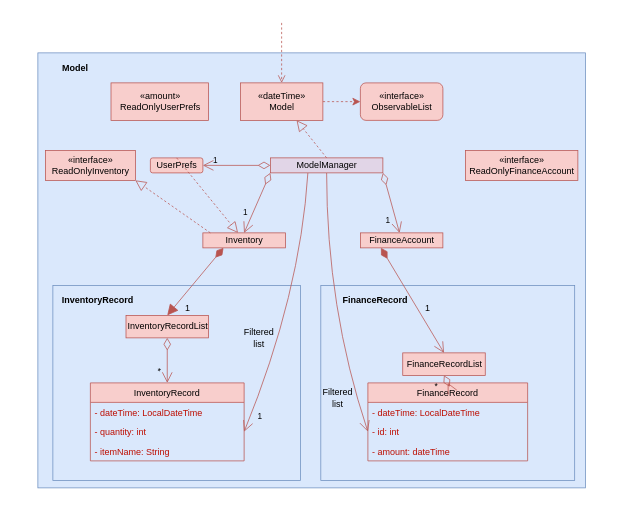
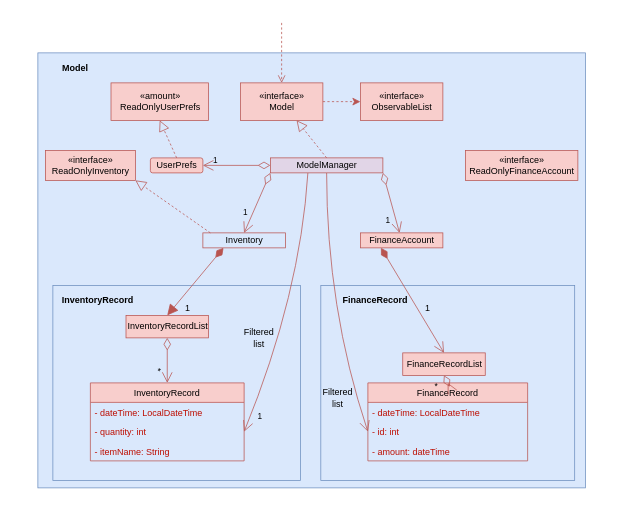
  <mxCell id="0" />
  <mxCell id="1" parent="0" />
  <mxCell id="2" value="" style="rounded=0;whiteSpace=wrap;html=1;labelBackgroundColor=none;strokeWidth=1;fillColor=#dae8fc;strokeColor=#6c8ebf;" parent="1" vertex="1"><mxGeometry x="50" y="70" width="730" height="580" as="geometry" /></mxCell>
  <mxCell id="3" value="" style="rounded=0;whiteSpace=wrap;html=1;labelBackgroundColor=none;strokeWidth=1;fillColor=none;fontColor=#000000;strokeColor=none;" parent="1" vertex="1"><mxGeometry x="20" y="20" width="790" height="650" as="geometry" /></mxCell>
  <mxCell id="4" value="" style="rounded=0;whiteSpace=wrap;html=1;strokeWidth=1;fillColor=#dae8fc;labelBackgroundColor=none;labelBorderColor=none;strokeColor=#6c8ebf;" parent="1" vertex="1"><mxGeometry x="427.25" y="380" width="338.5" height="260" as="geometry" /></mxCell>
  <mxCell id="5" value="" style="rounded=0;whiteSpace=wrap;html=1;strokeWidth=1;fillColor=#dae8fc;labelBackgroundColor=none;labelBorderColor=none;strokeColor=#6c8ebf;" parent="1" vertex="1"><mxGeometry x="70" y="380" width="330" height="260" as="geometry" /></mxCell>
  <mxCell id="6" value="" style="html=1;verticalAlign=bottom;endArrow=open;dashed=1;endSize=8;entryX=0.5;entryY=0;entryDx=0;entryDy=0;fontColor=#8F0A00;labelBackgroundColor=none;labelBorderColor=none;fillColor=#f8cecc;strokeColor=#b85450;" parent="1" target="7" edge="1"><mxGeometry relative="1" as="geometry"><mxPoint x="375" y="30" as="sourcePoint" /><mxPoint x="310" y="350" as="targetPoint" /></mxGeometry></mxCell>
- <mxCell id="7" value="«dateTime»&lt;br&gt;Model" style="html=1;strokeWidth=1;labelBackgroundColor=none;labelBorderColor=none;fillColor=#f8cecc;strokeColor=#b85450;" parent="1" vertex="1"><mxGeometry x="320" y="110" width="110" height="50" as="geometry" /></mxCell>
- <mxCell id="8" value="«interface»&lt;br&gt;ObservableList" style="html=1;strokeWidth=1;labelBackgroundColor=none;labelBorderColor=none;fillColor=#f8cecc;strokeColor=#b85450;rounded=1;" parent="1" vertex="1"><mxGeometry x="480" y="110" width="110" height="50" as="geometry" /></mxCell>
+ <mxCell id="7" value="«interface»&lt;br&gt;Model" style="html=1;strokeWidth=1;labelBackgroundColor=none;labelBorderColor=none;fillColor=#f8cecc;strokeColor=#b85450;" parent="1" vertex="1"><mxGeometry x="320" y="110" width="110" height="50" as="geometry" /></mxCell>
+ <mxCell id="8" value="«interface»&lt;br&gt;ObservableList" style="html=1;strokeWidth=1;labelBackgroundColor=none;labelBorderColor=none;fillColor=#f8cecc;strokeColor=#b85450;" parent="1" vertex="1"><mxGeometry x="480" y="110" width="110" height="50" as="geometry" /></mxCell>
  <mxCell id="9" value="" style="html=1;verticalAlign=bottom;endArrow=classic;dashed=1;endSize=8;exitX=1;exitY=0.5;exitDx=0;exitDy=0;entryX=0;entryY=0.5;entryDx=0;entryDy=0;fontColor=#BD0D00;labelBackgroundColor=none;labelBorderColor=none;fillColor=#f8cecc;strokeColor=#b85450;" parent="1" source="7" target="8" edge="1"><mxGeometry x="0.2" y="15" relative="1" as="geometry"><mxPoint x="390" y="350" as="sourcePoint" /><mxPoint x="310" y="350" as="targetPoint" /><mxPoint as="offset" /></mxGeometry></mxCell>
  <mxCell id="10" value="&lt;b&gt;Model&lt;/b&gt;" style="text;html=1;strokeColor=none;align=center;verticalAlign=middle;whiteSpace=wrap;rounded=0;strokeWidth=1;labelBackgroundColor=none;labelBorderColor=none;" parent="1" vertex="1"><mxGeometry x="70" y="80" width="60" height="20" as="geometry" /></mxCell>
  <mxCell id="11" style="edgeStyle=none;orthogonalLoop=1;jettySize=auto;html=1;entryX=1;entryY=0.5;entryDx=0;entryDy=0;startArrow=none;startFill=0;sourcePerimeterSpacing=0;endArrow=open;endFill=0;endSize=12;targetPerimeterSpacing=0;curved=1;fontColor=#BD0D00;labelBackgroundColor=none;labelBorderColor=none;fillColor=#f8cecc;strokeColor=#b85450;" parent="1" target="47" edge="1"><mxGeometry relative="1" as="geometry"><mxPoint x="410" y="230" as="sourcePoint" /><mxPoint x="285" y="575" as="targetPoint" /><Array as="points"><mxPoint x="400" y="391" /></Array></mxGeometry></mxCell>
  <mxCell id="12" value="&lt;font color=&quot;#000000&quot;&gt;1&lt;/font&gt;" style="edgeLabel;html=1;align=center;verticalAlign=middle;resizable=0;points=[];fontColor=#BD0D00;labelBackgroundColor=none;labelBorderColor=none;" parent="11" vertex="1" connectable="0"><mxGeometry x="0.695" relative="1" as="geometry"><mxPoint y="29.3" as="offset" /></mxGeometry></mxCell>
  <mxCell id="13" style="edgeStyle=none;orthogonalLoop=1;jettySize=auto;html=1;entryX=0;entryY=0.5;entryDx=0;entryDy=0;startArrow=none;startFill=0;sourcePerimeterSpacing=0;endArrow=open;endFill=0;endSize=12;targetPerimeterSpacing=0;curved=1;fontColor=#BD0D00;labelBackgroundColor=none;labelBorderColor=none;fillColor=#f8cecc;strokeColor=#b85450;" parent="1" target="41" edge="1"><mxGeometry relative="1" as="geometry"><mxPoint x="435" y="230" as="sourcePoint" /><Array as="points"><mxPoint x="435" y="410" /></Array></mxGeometry></mxCell>
  <mxCell id="14" value="ModelManager" style="html=1;strokeWidth=1;fillColor=#e1d5e7;labelBackgroundColor=none;labelBorderColor=none;strokeColor=#b85450;" parent="1" vertex="1"><mxGeometry x="360" y="210" width="150" height="20" as="geometry" /></mxCell>
  <mxCell id="15" value="" style="endArrow=block;dashed=1;endFill=0;endSize=12;html=1;exitX=0.5;exitY=0;exitDx=0;exitDy=0;fontColor=#BD0D00;labelBackgroundColor=none;labelBorderColor=none;fillColor=#f8cecc;strokeColor=#b85450;" parent="1" source="14" target="7" edge="1"><mxGeometry width="160" relative="1" as="geometry"><mxPoint x="320" y="350" as="sourcePoint" /><mxPoint x="480" y="350" as="targetPoint" /></mxGeometry></mxCell>
  <mxCell id="16" value="" style="endArrow=open;html=1;endSize=12;startArrow=diamondThin;startSize=14;startFill=0;edgeStyle=orthogonalEdgeStyle;exitX=0;exitY=0.5;exitDx=0;exitDy=0;fontColor=#BD0D00;labelBackgroundColor=none;labelBorderColor=none;fillColor=#f8cecc;strokeColor=#b85450;" parent="1" source="14" target="18" edge="1"><mxGeometry relative="1" as="geometry"><mxPoint x="240" y="310" as="sourcePoint" /><mxPoint x="400" y="310" as="targetPoint" /></mxGeometry></mxCell>
  <mxCell id="17" value="1" style="edgeLabel;resizable=0;html=1;align=right;verticalAlign=top;labelBackgroundColor=none;labelBorderColor=none;" parent="16" connectable="0" vertex="1"><mxGeometry x="1" relative="1" as="geometry"><mxPoint x="20" y="-20" as="offset" /></mxGeometry></mxCell>
  <mxCell id="18" value="UserPrefs" style="html=1;labelBackgroundColor=none;labelBorderColor=none;fillColor=#f8cecc;strokeColor=#b85450;rounded=1;" parent="1" vertex="1"><mxGeometry x="200" y="210" width="70" height="20" as="geometry" /></mxCell>
- <mxCell id="19" value="" style="endArrow=block;dashed=1;endFill=0;endSize=12;html=1;exitX=0.5;exitY=0;exitDx=0;exitDy=0;fontColor=#BD0D00;labelBackgroundColor=none;labelBorderColor=none;fillColor=#f8cecc;strokeColor=#b85450;" parent="1" source="18" target="20" edge="1"><mxGeometry width="160" relative="1" as="geometry"><mxPoint x="240" y="310" as="sourcePoint" /><mxPoint x="209" y="145" as="targetPoint" /></mxGeometry></mxCell>
- <mxCell id="20" value="Inventory" style="html=1;labelBackgroundColor=none;labelBorderColor=none;fillColor=#f8cecc;strokeColor=#b85450;" parent="1" vertex="1"><mxGeometry x="270" y="310" width="110" height="20" as="geometry" /></mxCell>
+ <mxCell id="19" value="" style="endArrow=block;dashed=1;endFill=0;endSize=12;html=1;exitX=0.5;exitY=0;exitDx=0;exitDy=0;fontColor=#BD0D00;labelBackgroundColor=none;labelBorderColor=none;fillColor=#f8cecc;strokeColor=#b85450;entryX=0.5;entryY=1;entryDx=0;entryDy=0;" parent="1" source="18" target="51" edge="1"><mxGeometry width="160" relative="1" as="geometry"><mxPoint x="240" y="310" as="sourcePoint" /><mxPoint x="209" y="145" as="targetPoint" /></mxGeometry></mxCell>
+ <mxCell id="20" value="Inventory" style="html=1;labelBackgroundColor=none;labelBorderColor=none;fillColor=#dae8fc;strokeColor=#b85450;" parent="1" vertex="1"><mxGeometry x="270" y="310" width="110" height="20" as="geometry" /></mxCell>
  <mxCell id="21" value="" style="endArrow=open;html=1;endSize=12;startArrow=diamondThin;startSize=14;startFill=0;exitX=0;exitY=1;exitDx=0;exitDy=0;endFill=0;fontColor=#BD0D00;labelBackgroundColor=none;labelBorderColor=none;fillColor=#f8cecc;strokeColor=#b85450;" parent="1" source="14" edge="1"><mxGeometry relative="1" as="geometry"><mxPoint x="240" y="310" as="sourcePoint" /><mxPoint x="325" y="310" as="targetPoint" /></mxGeometry></mxCell>
  <mxCell id="22" value="1" style="edgeLabel;resizable=0;html=1;align=right;verticalAlign=top;labelBackgroundColor=none;labelBorderColor=none;" parent="21" connectable="0" vertex="1"><mxGeometry x="1" relative="1" as="geometry"><mxPoint x="4.9" y="-39.6" as="offset" /></mxGeometry></mxCell>
  <mxCell id="23" value="«interface»&lt;br&gt;ReadOnlyInventory" style="html=1;strokeWidth=1;fillColor=#f8cecc;labelBackgroundColor=none;labelBorderColor=none;strokeColor=#b85450;" parent="1" vertex="1"><mxGeometry x="60" y="200" width="120" height="40" as="geometry" /></mxCell>
  <mxCell id="24" value="" style="endArrow=block;dashed=1;endFill=0;endSize=12;html=1;entryX=1;entryY=1;entryDx=0;entryDy=0;fontColor=#BD0D00;labelBackgroundColor=none;labelBorderColor=none;fillColor=#f8cecc;strokeColor=#b85450;" parent="1" target="23" edge="1"><mxGeometry width="160" relative="1" as="geometry"><mxPoint x="280" y="310" as="sourcePoint" /><mxPoint x="400" y="310" as="targetPoint" /></mxGeometry></mxCell>
  <mxCell id="25" value="" style="endArrow=block;html=1;endSize=12;startArrow=diamondThin;startSize=14;startFill=1;align=left;verticalAlign=bottom;rounded=0;entryX=0.5;entryY=0;entryDx=0;entryDy=0;exitX=0.25;exitY=1;exitDx=0;exitDy=0;fontColor=#BD0D00;labelBackgroundColor=none;labelBorderColor=none;fillColor=#f8cecc;strokeColor=#b85450;" parent="1" source="20" target="26" edge="1"><mxGeometry x="-0.04" y="77" relative="1" as="geometry"><mxPoint x="268" y="488" as="sourcePoint" /><mxPoint x="400" y="310" as="targetPoint" /><mxPoint as="offset" /></mxGeometry></mxCell>
  <mxCell id="26" value="InventoryRecordList" style="html=1;strokeWidth=1;fillColor=#f8cecc;labelBackgroundColor=none;labelBorderColor=none;strokeColor=#b85450;" parent="1" vertex="1"><mxGeometry x="167.5" y="420" width="110" height="30" as="geometry" /></mxCell>
  <mxCell id="27" value="&lt;font color=&quot;#000000&quot;&gt;1&lt;/font&gt;" style="text;html=1;strokeColor=none;fillColor=none;align=center;verticalAlign=middle;whiteSpace=wrap;rounded=0;fontColor=#BD0D00;labelBackgroundColor=none;labelBorderColor=none;" parent="1" vertex="1"><mxGeometry x="230" y="400" width="40" height="20" as="geometry" /></mxCell>
  <mxCell id="28" value="" style="endArrow=open;html=1;endSize=12;startArrow=diamondThin;startSize=14;startFill=0;exitX=0.5;exitY=1;exitDx=0;exitDy=0;entryX=0.5;entryY=0;entryDx=0;entryDy=0;fontColor=#BD0D00;labelBackgroundColor=none;labelBorderColor=none;fillColor=#f8cecc;strokeColor=#b85450;" parent="1" source="26" target="45" edge="1"><mxGeometry x="0.075" y="-3" relative="1" as="geometry"><mxPoint x="240" y="400" as="sourcePoint" /><mxPoint x="182.5" y="510" as="targetPoint" /><mxPoint as="offset" /></mxGeometry></mxCell>
  <mxCell id="29" value="&lt;font color=&quot;#000000&quot;&gt;*&lt;/font&gt;" style="text;html=1;strokeColor=none;fillColor=none;align=center;verticalAlign=middle;whiteSpace=wrap;rounded=0;rotation=90;fontColor=#BD0D00;labelBackgroundColor=none;labelBorderColor=none;" parent="1" vertex="1"><mxGeometry x="190" y="483" width="40" height="20" as="geometry" /></mxCell>
  <mxCell id="30" value="" style="endArrow=open;html=1;endSize=12;startArrow=diamondThin;startSize=14;startFill=0;exitX=1;exitY=1;exitDx=0;exitDy=0;endFill=0;fontColor=#BD0D00;labelBackgroundColor=none;labelBorderColor=none;fillColor=#f8cecc;strokeColor=#b85450;" parent="1" source="14" target="32" edge="1"><mxGeometry relative="1" as="geometry"><mxPoint x="415" y="240" as="sourcePoint" /><mxPoint x="335" y="320" as="targetPoint" /></mxGeometry></mxCell>
  <mxCell id="31" value="1" style="edgeLabel;resizable=0;html=1;align=right;verticalAlign=top;labelBackgroundColor=none;labelBorderColor=none;" parent="30" connectable="0" vertex="1"><mxGeometry x="1" relative="1" as="geometry"><mxPoint x="-12.21" y="-29.97" as="offset" /></mxGeometry></mxCell>
  <mxCell id="32" value="FinanceAccount" style="html=1;labelBackgroundColor=none;labelBorderColor=none;fillColor=#f8cecc;strokeColor=#b85450;" parent="1" vertex="1"><mxGeometry x="480" y="310" width="110" height="20" as="geometry" /></mxCell>
  <mxCell id="33" value="&lt;font color=&quot;#000000&quot;&gt;Filtered list&lt;/font&gt;" style="text;html=1;strokeColor=none;fillColor=none;align=center;verticalAlign=middle;whiteSpace=wrap;rounded=0;fontColor=#BD0D00;labelBackgroundColor=none;labelBorderColor=none;" parent="1" vertex="1"><mxGeometry x="325" y="440" width="40" height="20" as="geometry" /></mxCell>
  <mxCell id="34" value="«interface»&lt;br&gt;ReadOnlyFinanceAccount" style="html=1;labelBackgroundColor=none;labelBorderColor=none;fillColor=#f8cecc;strokeColor=#b85450;" parent="1" vertex="1"><mxGeometry x="620" y="200" width="150" height="40" as="geometry" /></mxCell>
  <mxCell id="35" style="edgeStyle=none;curved=1;orthogonalLoop=1;jettySize=auto;html=1;entryX=1;entryY=0.25;entryDx=0;entryDy=0;startArrow=none;startFill=0;sourcePerimeterSpacing=0;endArrow=open;endFill=0;endSize=12;targetPerimeterSpacing=0;fontColor=#BD0D00;labelBackgroundColor=none;labelBorderColor=none;" parent="1" source="32" target="32" edge="1"><mxGeometry relative="1" as="geometry" /></mxCell>
  <mxCell id="36" value="FinanceRecordList" style="html=1;strokeWidth=1;fillColor=#f8cecc;labelBackgroundColor=none;labelBorderColor=none;strokeColor=#b85450;" parent="1" vertex="1"><mxGeometry x="536.5" y="470" width="110" height="30" as="geometry" /></mxCell>
  <mxCell id="37" value="" style="endArrow=open;html=1;endSize=12;startArrow=diamondThin;startSize=14;startFill=1;align=left;verticalAlign=bottom;rounded=0;entryX=0.5;entryY=0;entryDx=0;entryDy=0;exitX=0.25;exitY=1;exitDx=0;exitDy=0;fontColor=#BD0D00;labelBackgroundColor=none;labelBorderColor=none;fillColor=#f8cecc;strokeColor=#b85450;" parent="1" source="32" target="36" edge="1"><mxGeometry x="-0.04" y="77" relative="1" as="geometry"><mxPoint x="307.5" y="340" as="sourcePoint" /><mxPoint x="235" y="430" as="targetPoint" /><mxPoint as="offset" /></mxGeometry></mxCell>
  <mxCell id="38" value="&lt;font color=&quot;#000000&quot;&gt;1&lt;/font&gt;" style="text;html=1;strokeColor=none;fillColor=none;align=center;verticalAlign=middle;whiteSpace=wrap;rounded=0;fontColor=#BD0D00;labelBackgroundColor=none;labelBorderColor=none;" parent="1" vertex="1"><mxGeometry x="550" y="400" width="40" height="20" as="geometry" /></mxCell>
  <mxCell id="39" value="FinanceRecord" style="swimlane;fontStyle=0;childLayout=stackLayout;horizontal=1;startSize=26;fillColor=#f8cecc;horizontalStack=0;resizeParent=1;resizeParentMax=0;resizeLast=0;collapsible=1;marginBottom=0;strokeWidth=1;labelBackgroundColor=none;labelBorderColor=none;strokeColor=#b85450;" parent="1" vertex="1"><mxGeometry x="490" y="510" width="213" height="104" as="geometry" /></mxCell>
  <mxCell id="40" value="- dateTime: LocalDateTime" style="text;strokeColor=none;fillColor=none;align=left;verticalAlign=top;spacingLeft=4;spacingRight=4;overflow=hidden;rotatable=0;points=[[0,0.5],[1,0.5]];portConstraint=eastwest;fontColor=#BD0D00;labelBackgroundColor=none;labelBorderColor=none;" parent="39" vertex="1"><mxGeometry y="26" width="213" height="26" as="geometry" /></mxCell>
  <mxCell id="41" value="- id: int" style="text;strokeColor=none;fillColor=none;align=left;verticalAlign=top;spacingLeft=4;spacingRight=4;overflow=hidden;rotatable=0;points=[[0,0.5],[1,0.5]];portConstraint=eastwest;fontColor=#BD0D00;labelBackgroundColor=none;labelBorderColor=none;" parent="39" vertex="1"><mxGeometry y="52" width="213" height="26" as="geometry" /></mxCell>
  <mxCell id="42" value="- amount: dateTime" style="text;strokeColor=none;fillColor=none;align=left;verticalAlign=top;spacingLeft=4;spacingRight=4;overflow=hidden;rotatable=0;points=[[0,0.5],[1,0.5]];portConstraint=eastwest;fontColor=#BD0D00;labelBackgroundColor=none;labelBorderColor=none;" parent="39" vertex="1"><mxGeometry y="78" width="213" height="26" as="geometry" /></mxCell>
  <mxCell id="43" value="&lt;font color=&quot;#000000&quot;&gt;*&lt;/font&gt;" style="endArrow=open;html=1;endSize=12;startArrow=diamondThin;startSize=14;startFill=0;entryX=0.5;entryY=0;entryDx=0;entryDy=0;exitX=0.5;exitY=1;exitDx=0;exitDy=0;fontColor=#BD0D00;labelBackgroundColor=none;labelBorderColor=none;fillColor=#f8cecc;strokeColor=#b85450;" parent="1" source="36" target="39" edge="1"><mxGeometry x="0.667" y="-16" relative="1" as="geometry"><mxPoint x="300" y="330" as="sourcePoint" /><mxPoint x="460" y="330" as="targetPoint" /><mxPoint as="offset" /></mxGeometry></mxCell>
  <mxCell id="44" value="&lt;font color=&quot;#000000&quot;&gt;Filtered list&lt;/font&gt;" style="text;html=1;strokeColor=none;fillColor=none;align=center;verticalAlign=middle;whiteSpace=wrap;rounded=0;fontColor=#BD0D00;labelBackgroundColor=none;labelBorderColor=none;" parent="1" vertex="1"><mxGeometry x="430" y="520" width="40" height="20" as="geometry" /></mxCell>
  <mxCell id="45" value="InventoryRecord" style="swimlane;fontStyle=0;childLayout=stackLayout;horizontal=1;startSize=26;fillColor=#f8cecc;horizontalStack=0;resizeParent=1;resizeParentMax=0;resizeLast=0;collapsible=1;marginBottom=0;strokeWidth=1;labelBackgroundColor=none;labelBorderColor=none;strokeColor=#b85450;" parent="1" vertex="1"><mxGeometry x="120" y="510" width="205" height="104" as="geometry" /></mxCell>
  <mxCell id="46" value="- dateTime: LocalDateTime" style="text;strokeColor=none;fillColor=none;align=left;verticalAlign=top;spacingLeft=4;spacingRight=4;overflow=hidden;rotatable=0;points=[[0,0.5],[1,0.5]];portConstraint=eastwest;fontColor=#BD0D00;labelBackgroundColor=none;labelBorderColor=none;" parent="45" vertex="1"><mxGeometry y="26" width="205" height="26" as="geometry" /></mxCell>
  <mxCell id="47" value="- quantity: int" style="text;strokeColor=none;fillColor=none;align=left;verticalAlign=top;spacingLeft=4;spacingRight=4;overflow=hidden;rotatable=0;points=[[0,0.5],[1,0.5]];portConstraint=eastwest;fontColor=#BD0D00;labelBackgroundColor=none;labelBorderColor=none;" parent="45" vertex="1"><mxGeometry y="52" width="205" height="26" as="geometry" /></mxCell>
  <mxCell id="48" value="- itemName: String" style="text;strokeColor=none;fillColor=none;align=left;verticalAlign=top;spacingLeft=4;spacingRight=4;overflow=hidden;rotatable=0;points=[[0,0.5],[1,0.5]];portConstraint=eastwest;fontColor=#BD0D00;labelBackgroundColor=none;labelBorderColor=none;" parent="45" vertex="1"><mxGeometry y="78" width="205" height="26" as="geometry" /></mxCell>
  <mxCell id="49" value="&lt;b&gt;&lt;font color=&quot;#000000&quot;&gt;FinanceRecord&lt;/font&gt;&lt;/b&gt;" style="text;html=1;strokeColor=none;fillColor=none;align=center;verticalAlign=middle;whiteSpace=wrap;rounded=0;labelBackgroundColor=none;fontColor=#BD0D00;" parent="1" vertex="1"><mxGeometry x="420" y="390" width="160" height="20" as="geometry" /></mxCell>
  <mxCell id="50" value="&lt;b&gt;&lt;font color=&quot;#000000&quot;&gt;InventoryRecord&lt;/font&gt;&lt;/b&gt;" style="text;html=1;strokeColor=none;fillColor=none;align=center;verticalAlign=middle;whiteSpace=wrap;rounded=0;labelBackgroundColor=none;fontColor=#BD0D00;" parent="1" vertex="1"><mxGeometry x="110" y="390" width="40" height="20" as="geometry" /></mxCell>
  <mxCell id="51" value="«amount»&lt;br&gt;ReadOnlyUserPrefs" style="html=1;fillColor=#f8cecc;strokeColor=#b85450;" vertex="1" parent="1"><mxGeometry x="147.5" y="110" width="130" height="50" as="geometry" /></mxCell>
